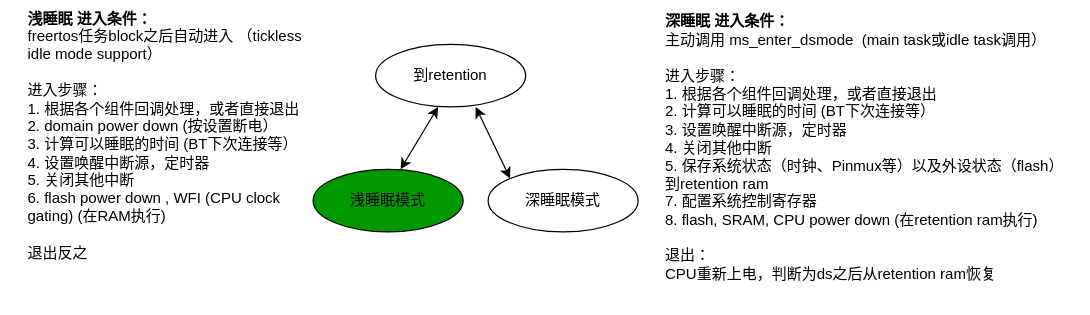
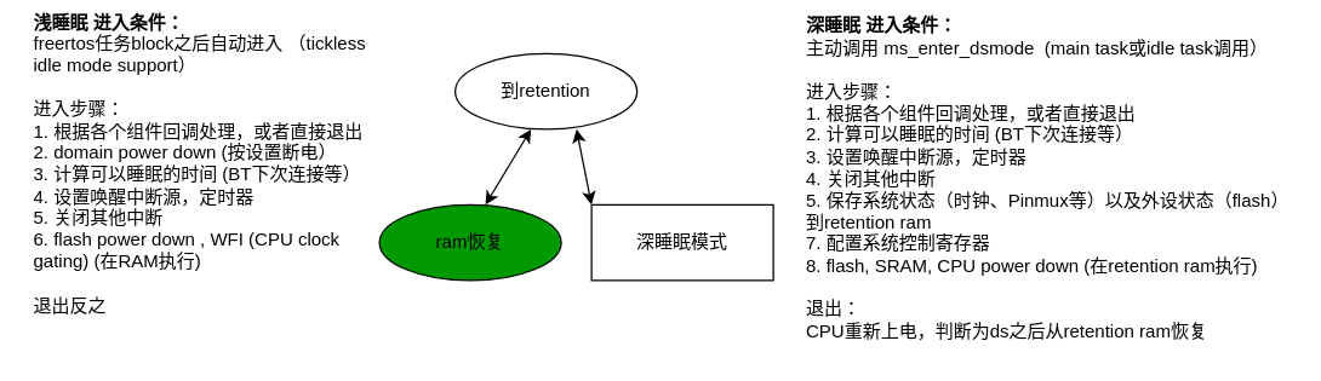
  <mxCell id="0" />
  <mxCell id="1" parent="0" />
  <mxCell id="2" value="到retention" style="ellipse;whiteSpace=wrap;html=1;" vertex="1" parent="1"><mxGeometry x="300" y="35" width="120" height="50" as="geometry" /></mxCell>
  <mxCell id="3" value="&lt;b&gt;浅睡眠 进入条件：&lt;/b&gt;&lt;br&gt;freertos任务block之后自动进入 （tickless idle mode support）&lt;br&gt;&lt;br&gt;进入步骤：&lt;br&gt;1. 根据各个组件回调处理，或者直接退出&lt;br&gt;2. domain power down (按设置断电）&lt;br&gt;3. 计算可以睡眠的时间 (BT下次连接等）&lt;br&gt;4. 设置唤醒中断源，定时器&lt;br&gt;5. 关闭其他中断&lt;br&gt;6. flash power down , WFI (CPU clock gating) (在RAM执行)&lt;br&gt;&lt;br&gt;退出反之&amp;nbsp;&lt;br&gt;&amp;nbsp;" style="rounded=1;whiteSpace=wrap;html=1;align=left;strokeColor=none;" vertex="1" parent="1"><mxGeometry x="20" y="25" width="230" height="180" as="geometry" /></mxCell>
  <mxCell id="4" value="&lt;b&gt;深睡眠 进入条件：&lt;/b&gt;&lt;br&gt;主动调用 ms_enter_dsmode&amp;nbsp; (main task或idle task调用）&lt;br&gt;&lt;br&gt;进入步骤：&lt;br&gt;1. 根据各个组件回调处理，或者直接退出&lt;br&gt;2. 计算可以睡眠的时间 (BT下次连接等）&lt;br&gt;3. 设置唤醒中断源，定时器&lt;br&gt;4. 关闭其他中断&lt;br&gt;5. 保存系统状态（时钟、Pinmux等）以及外设状态（flash）到retention ram&lt;br&gt;7. 配置系统控制寄存器&lt;br&gt;8. flash, SRAM, CPU power down (在retention ram执行)&lt;br&gt;&lt;br&gt;退出：&lt;br&gt;CPU重新上电，判断为ds之后从retention ram恢复&lt;br&gt;&amp;nbsp;" style="rounded=1;whiteSpace=wrap;html=1;align=left;strokeColor=none;" vertex="1" parent="1"><mxGeometry x="530" y="20" width="320" height="210" as="geometry" /></mxCell>
  <mxCell id="5" value="" style="endArrow=classic;startArrow=classic;html=1;exitX=0.583;exitY=0;exitDx=0;exitDy=0;exitPerimeter=0;" edge="1" parent="1"><mxGeometry width="50" height="50" relative="1" as="geometry"><mxPoint x="319.96" y="135" as="sourcePoint" /><mxPoint x="350" y="85" as="targetPoint" /></mxGeometry></mxCell>
- <mxCell id="6" value="浅睡眠模式" style="ellipse;whiteSpace=wrap;html=1;fillColor=#009900;" vertex="1" parent="1"><mxGeometry x="250" y="135" width="120" height="50" as="geometry" /></mxCell>
- <mxCell id="7" value="深睡眠模式" style="ellipse;whiteSpace=wrap;html=1;" vertex="1" parent="1"><mxGeometry x="390" y="135" width="120" height="50" as="geometry" /></mxCell>
+ <mxCell id="6" value="ram恢复" style="ellipse;whiteSpace=wrap;html=1;fillColor=#009900;" vertex="1" parent="1"><mxGeometry x="250" y="135" width="120" height="50" as="geometry" /></mxCell>
+ <mxCell id="7" value="深睡眠模式" style="whiteSpace=wrap;html=1;rounded=0;" vertex="1" parent="1"><mxGeometry x="390" y="135" width="120" height="50" as="geometry" /></mxCell>
  <mxCell id="8" value="" style="endArrow=classic;startArrow=classic;html=1;exitX=0;exitY=0;exitDx=0;exitDy=0;" edge="1" parent="1" source="7"><mxGeometry width="50" height="50" relative="1" as="geometry"><mxPoint x="350" y="135" as="sourcePoint" /><mxPoint x="380.04" y="85" as="targetPoint" /></mxGeometry></mxCell>
